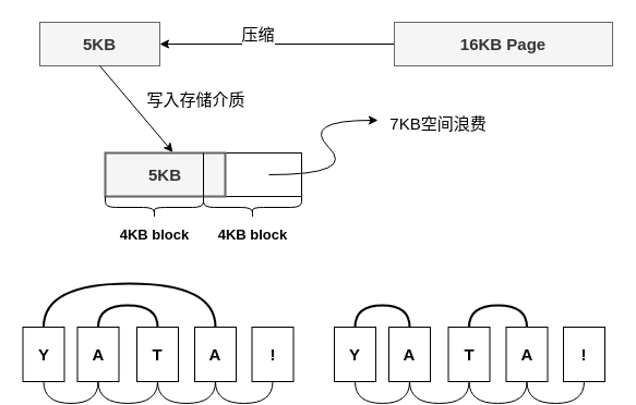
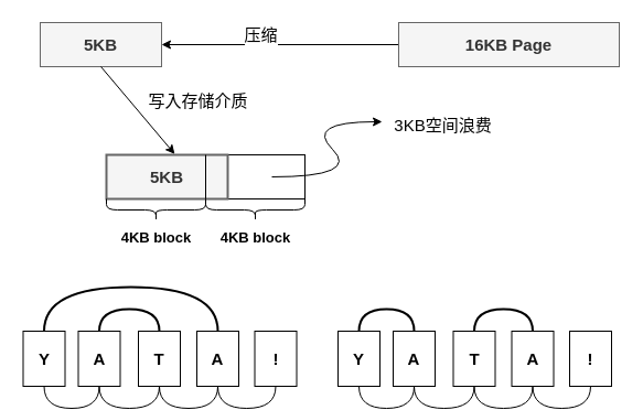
  <mxCell id="0" />
  <mxCell id="1" parent="0" />
  <mxCell id="2" value="5KB" style="rounded=0;whiteSpace=wrap;html=1;fontSize=15;fontStyle=1;fillColor=#f5f5f5;fontColor=#333333;strokeColor=#666666;" vertex="1" parent="1"><mxGeometry x="36" y="20" width="110" height="40" as="geometry" /></mxCell>
  <mxCell id="3" style="edgeStyle=orthogonalEdgeStyle;rounded=0;orthogonalLoop=1;jettySize=auto;html=1;exitX=0;exitY=0.5;exitDx=0;exitDy=0;entryX=1;entryY=0.5;entryDx=0;entryDy=0;" edge="1" parent="1" source="5" target="2"><mxGeometry relative="1" as="geometry" /></mxCell>
  <mxCell id="4" value="压缩" style="edgeLabel;html=1;align=center;verticalAlign=middle;resizable=0;points=[];fontSize=15;fontStyle=0" vertex="1" connectable="0" parent="3"><mxGeometry x="0.54" y="-2" relative="1" as="geometry"><mxPoint x="40" y="-8" as="offset" /></mxGeometry></mxCell>
  <mxCell id="5" value="16KB Page" style="rounded=0;whiteSpace=wrap;html=1;fontSize=15;fontStyle=1;fillStyle=auto;shadow=0;glass=0;fillColor=#f5f5f5;fontColor=#333333;strokeColor=#666666;" vertex="1" parent="1"><mxGeometry x="361" y="20" width="200" height="40" as="geometry" /></mxCell>
  <mxCell id="6" value="" style="rounded=0;whiteSpace=wrap;html=1;fontSize=15;fontStyle=1" vertex="1" parent="1"><mxGeometry x="96" y="140" width="180" height="40" as="geometry" /></mxCell>
  <mxCell id="7" value="5KB" style="rounded=0;whiteSpace=wrap;html=1;fontSize=15;fontStyle=1;fillColor=#f5f5f5;fontColor=#333333;strokeColor=#666666;strokeWidth=2;" vertex="1" parent="1"><mxGeometry x="96" y="140" width="110" height="40" as="geometry" /></mxCell>
  <mxCell id="8" value="" style="shape=curlyBracket;whiteSpace=wrap;html=1;rounded=1;labelPosition=left;verticalLabelPosition=middle;align=right;verticalAlign=middle;direction=north;" vertex="1" parent="1"><mxGeometry x="96" y="180" width="90" height="20" as="geometry" /></mxCell>
  <mxCell id="9" value="" style="shape=curlyBracket;whiteSpace=wrap;html=1;rounded=1;labelPosition=left;verticalLabelPosition=middle;align=right;verticalAlign=middle;direction=north;" vertex="1" parent="1"><mxGeometry x="186" y="180" width="90" height="20" as="geometry" /></mxCell>
  <mxCell id="10" value="4KB block" style="text;html=1;align=center;verticalAlign=middle;whiteSpace=wrap;rounded=0;fontStyle=1;fontSize=13;" vertex="1" parent="1"><mxGeometry x="103.5" y="200" width="75" height="30" as="geometry" /></mxCell>
  <mxCell id="11" value="4KB block" style="text;html=1;align=center;verticalAlign=middle;whiteSpace=wrap;rounded=0;fontStyle=1;fontSize=13;" vertex="1" parent="1"><mxGeometry x="193.5" y="200" width="75" height="30" as="geometry" /></mxCell>
  <mxCell id="12" value="" style="endArrow=none;html=1;rounded=0;" edge="1" parent="1"><mxGeometry width="50" height="50" relative="1" as="geometry"><mxPoint x="186" y="180" as="sourcePoint" /><mxPoint x="186" y="140" as="targetPoint" /></mxGeometry></mxCell>
  <mxCell id="13" style="rounded=0;orthogonalLoop=1;jettySize=auto;html=1;exitX=0.5;exitY=1;exitDx=0;exitDy=0;entryX=0.563;entryY=-0.017;entryDx=0;entryDy=0;entryPerimeter=0;" edge="1" parent="1" source="2" target="7"><mxGeometry relative="1" as="geometry"><mxPoint x="276" y="100" as="sourcePoint" /><mxPoint x="146" y="100" as="targetPoint" /></mxGeometry></mxCell>
  <mxCell id="14" value="写入存储介质" style="edgeLabel;html=1;align=center;verticalAlign=middle;resizable=0;points=[];fontSize=15;fontStyle=0" vertex="1" connectable="0" parent="13"><mxGeometry x="0.54" y="-2" relative="1" as="geometry"><mxPoint x="37" y="-32" as="offset" /></mxGeometry></mxCell>
  <mxCell id="15" value="" style="curved=1;endArrow=classic;html=1;rounded=0;" edge="1" parent="1"><mxGeometry width="50" height="50" relative="1" as="geometry"><mxPoint x="246" y="160" as="sourcePoint" /><mxPoint x="346" y="110" as="targetPoint" /><Array as="points"><mxPoint x="326" y="160" /><mxPoint x="276" y="110" /></Array></mxGeometry></mxCell>
- <mxCell id="16" value="7KB空间浪费" style="text;html=1;align=center;verticalAlign=middle;resizable=0;points=[];autosize=1;strokeColor=none;fillColor=none;fontSize=15;" vertex="1" parent="1"><mxGeometry x="346" y="98" width="110" height="30" as="geometry" /></mxCell>
+ <mxCell id="16" value="3KB空间浪费" style="text;html=1;align=center;verticalAlign=middle;resizable=0;points=[];autosize=1;strokeColor=none;fillColor=none;fontSize=15;" vertex="1" parent="1"><mxGeometry x="346" y="98" width="110" height="30" as="geometry" /></mxCell>
  <mxCell id="17" style="rounded=0;orthogonalLoop=1;jettySize=auto;html=1;exitX=0.5;exitY=1;exitDx=0;exitDy=0;entryX=0.5;entryY=1;entryDx=0;entryDy=0;endArrow=none;endFill=0;edgeStyle=orthogonalEdgeStyle;curved=1;" edge="1" parent="1" source="19" target="22"><mxGeometry relative="1" as="geometry" /></mxCell>
  <mxCell id="18" style="edgeStyle=orthogonalEdgeStyle;rounded=0;orthogonalLoop=1;jettySize=auto;html=1;exitX=0.5;exitY=0;exitDx=0;exitDy=0;entryX=0.5;entryY=0;entryDx=0;entryDy=0;curved=1;endArrow=none;endFill=0;strokeWidth=2;" edge="1" parent="1" source="19" target="26"><mxGeometry relative="1" as="geometry"><Array as="points"><mxPoint x="39" y="260" /><mxPoint x="197" y="260" /></Array></mxGeometry></mxCell>
  <mxCell id="19" value="Y" style="rounded=0;whiteSpace=wrap;html=1;fontSize=15;fontStyle=1" vertex="1" parent="1"><mxGeometry x="20.5" y="300" width="38" height="50" as="geometry" /></mxCell>
  <mxCell id="20" style="edgeStyle=orthogonalEdgeStyle;rounded=0;orthogonalLoop=1;jettySize=auto;html=1;exitX=0.5;exitY=1;exitDx=0;exitDy=0;entryX=0.5;entryY=1;entryDx=0;entryDy=0;curved=1;endArrow=none;endFill=0;" edge="1" parent="1" source="22" target="24"><mxGeometry relative="1" as="geometry" /></mxCell>
  <mxCell id="21" style="edgeStyle=orthogonalEdgeStyle;rounded=0;orthogonalLoop=1;jettySize=auto;html=1;exitX=0.5;exitY=0;exitDx=0;exitDy=0;entryX=0.5;entryY=0;entryDx=0;entryDy=0;curved=1;endArrow=none;endFill=0;strokeWidth=2;" edge="1" parent="1" source="22" target="24"><mxGeometry relative="1" as="geometry" /></mxCell>
  <mxCell id="22" value="A" style="rounded=0;whiteSpace=wrap;html=1;fontSize=15;fontStyle=1" vertex="1" parent="1"><mxGeometry x="70.5" y="300" width="38" height="50" as="geometry" /></mxCell>
  <mxCell id="23" style="edgeStyle=orthogonalEdgeStyle;rounded=0;orthogonalLoop=1;jettySize=auto;html=1;exitX=0.5;exitY=1;exitDx=0;exitDy=0;entryX=0.5;entryY=1;entryDx=0;entryDy=0;curved=1;endArrow=none;endFill=0;" edge="1" parent="1" source="24" target="26"><mxGeometry relative="1" as="geometry" /></mxCell>
  <mxCell id="24" value="T" style="rounded=0;whiteSpace=wrap;html=1;fontSize=15;fontStyle=1" vertex="1" parent="1"><mxGeometry x="125" y="300" width="38" height="50" as="geometry" /></mxCell>
  <mxCell id="25" style="edgeStyle=orthogonalEdgeStyle;rounded=0;orthogonalLoop=1;jettySize=auto;html=1;exitX=0.5;exitY=1;exitDx=0;exitDy=0;entryX=0.5;entryY=1;entryDx=0;entryDy=0;curved=1;endArrow=none;endFill=0;" edge="1" parent="1" source="26" target="27"><mxGeometry relative="1" as="geometry" /></mxCell>
  <mxCell id="26" value="A" style="rounded=0;whiteSpace=wrap;html=1;fontSize=15;fontStyle=1" vertex="1" parent="1"><mxGeometry x="178" y="300" width="38" height="50" as="geometry" /></mxCell>
  <mxCell id="27" value="!" style="rounded=0;whiteSpace=wrap;html=1;fontSize=15;fontStyle=1" vertex="1" parent="1"><mxGeometry x="230.5" y="300" width="38" height="50" as="geometry" /></mxCell>
  <mxCell id="28" style="rounded=0;orthogonalLoop=1;jettySize=auto;html=1;exitX=0.5;exitY=1;exitDx=0;exitDy=0;entryX=0.5;entryY=1;entryDx=0;entryDy=0;endArrow=none;endFill=0;edgeStyle=orthogonalEdgeStyle;curved=1;" edge="1" parent="1" source="30" target="32"><mxGeometry relative="1" as="geometry" /></mxCell>
  <mxCell id="29" style="edgeStyle=orthogonalEdgeStyle;rounded=0;orthogonalLoop=1;jettySize=auto;html=1;exitX=0.5;exitY=0;exitDx=0;exitDy=0;entryX=0.5;entryY=0;entryDx=0;entryDy=0;curved=1;endArrow=none;endFill=0;strokeWidth=2;" edge="1" parent="1" source="30" target="32"><mxGeometry relative="1" as="geometry" /></mxCell>
  <mxCell id="30" value="Y" style="rounded=0;whiteSpace=wrap;html=1;fontSize=15;fontStyle=1" vertex="1" parent="1"><mxGeometry x="306" y="300" width="38" height="50" as="geometry" /></mxCell>
  <mxCell id="31" style="edgeStyle=orthogonalEdgeStyle;rounded=0;orthogonalLoop=1;jettySize=auto;html=1;exitX=0.5;exitY=1;exitDx=0;exitDy=0;entryX=0.5;entryY=1;entryDx=0;entryDy=0;curved=1;endArrow=none;endFill=0;" edge="1" parent="1" source="32" target="35"><mxGeometry relative="1" as="geometry" /></mxCell>
  <mxCell id="32" value="A" style="rounded=0;whiteSpace=wrap;html=1;fontSize=15;fontStyle=1" vertex="1" parent="1"><mxGeometry x="356" y="300" width="38" height="50" as="geometry" /></mxCell>
  <mxCell id="33" style="edgeStyle=orthogonalEdgeStyle;rounded=0;orthogonalLoop=1;jettySize=auto;html=1;exitX=0.5;exitY=1;exitDx=0;exitDy=0;entryX=0.5;entryY=1;entryDx=0;entryDy=0;curved=1;endArrow=none;endFill=0;" edge="1" parent="1" source="35" target="37"><mxGeometry relative="1" as="geometry" /></mxCell>
  <mxCell id="34" style="edgeStyle=orthogonalEdgeStyle;rounded=0;orthogonalLoop=1;jettySize=auto;html=1;exitX=0.5;exitY=0;exitDx=0;exitDy=0;entryX=0.5;entryY=0;entryDx=0;entryDy=0;curved=1;endArrow=none;endFill=0;strokeWidth=2;" edge="1" parent="1" source="35" target="37"><mxGeometry relative="1" as="geometry" /></mxCell>
  <mxCell id="35" value="T" style="rounded=0;whiteSpace=wrap;html=1;fontSize=15;fontStyle=1" vertex="1" parent="1"><mxGeometry x="410.5" y="300" width="38" height="50" as="geometry" /></mxCell>
  <mxCell id="36" style="edgeStyle=orthogonalEdgeStyle;rounded=0;orthogonalLoop=1;jettySize=auto;html=1;exitX=0.5;exitY=1;exitDx=0;exitDy=0;entryX=0.5;entryY=1;entryDx=0;entryDy=0;curved=1;endArrow=none;endFill=0;" edge="1" parent="1" source="37" target="38"><mxGeometry relative="1" as="geometry" /></mxCell>
  <mxCell id="37" value="A" style="rounded=0;whiteSpace=wrap;html=1;fontSize=15;fontStyle=1" vertex="1" parent="1"><mxGeometry x="463.5" y="300" width="38" height="50" as="geometry" /></mxCell>
  <mxCell id="38" value="!" style="rounded=0;whiteSpace=wrap;html=1;fontSize=15;fontStyle=1" vertex="1" parent="1"><mxGeometry x="516" y="300" width="38" height="50" as="geometry" /></mxCell>
